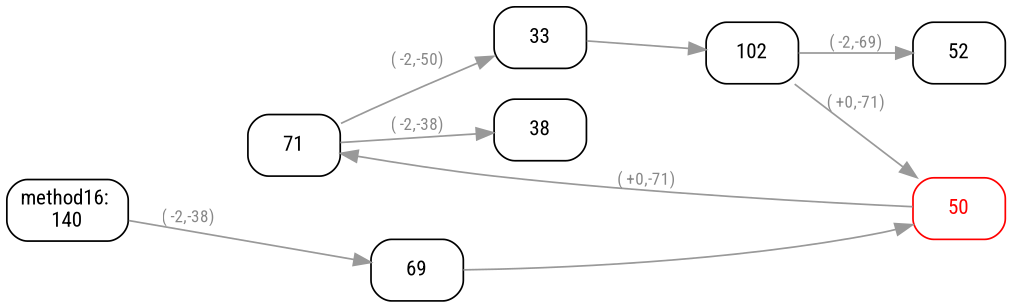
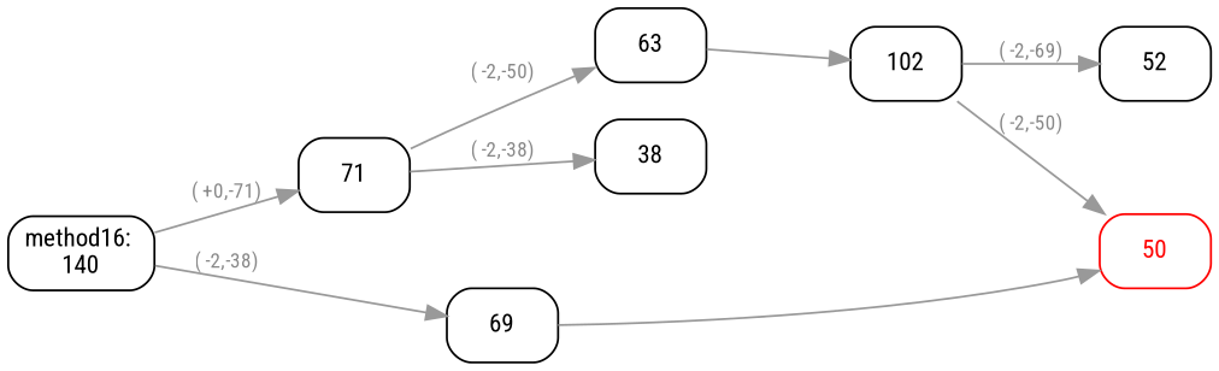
  digraph {
    fontname="Roboto Condensed"
    rankdir=LR
    node [color=black fontcolor=black fontname="Roboto Condensed" fontsize=12 shape=box style=rounded]
    edge [color="#999999" fontcolor="#888888" fontname="Roboto Condensed" fontsize=10]
    n1 [label="method16: \n140"]
    n2 [label=71]
    n3 [label=69]
-   n4 [label=33]
+   n4 [label=63]
    n5 [label=38]
    n6 [color=red fontcolor=red label=50]
    n7 [label=102]
    n8 [label=52]
-   n6 -> n2 [label="( +0,-71)"]
+   n1 -> n2 [label="( +0,-71)"]
    n1 -> n3 [label="( -2,-38)"]
    n2 -> n4 [label="( -2,-50)"]
    n2 -> n5 [label="( -2,-38)"]
    n3 -> n6
    n4 -> n7
-   n7 -> n6 [label="( +0,-71)"]
+   n7 -> n6 [label="( -2,-50)"]
    n7 -> n8 [label="( -2,-69)"]
  }
